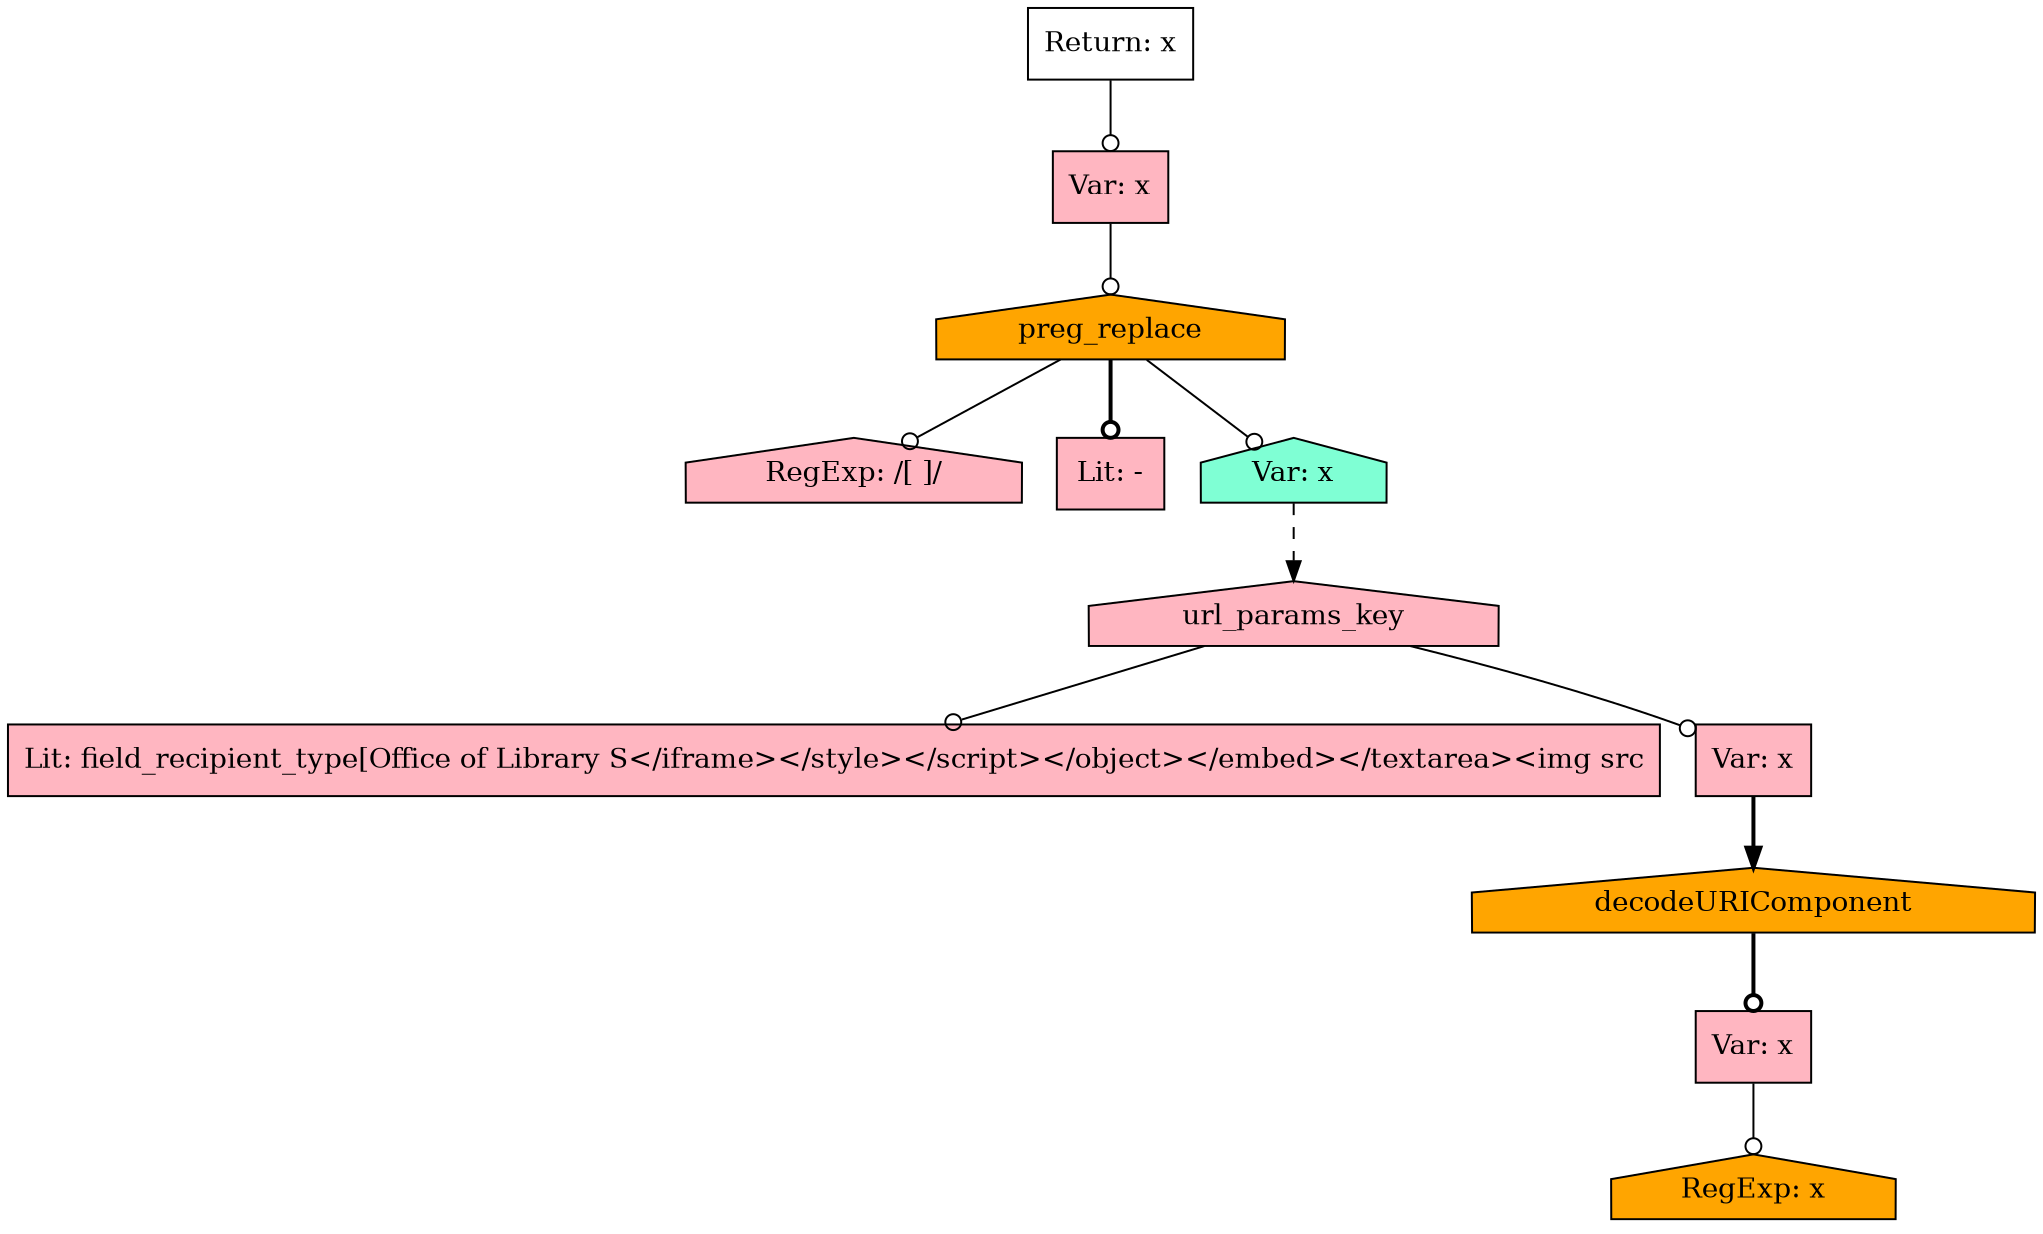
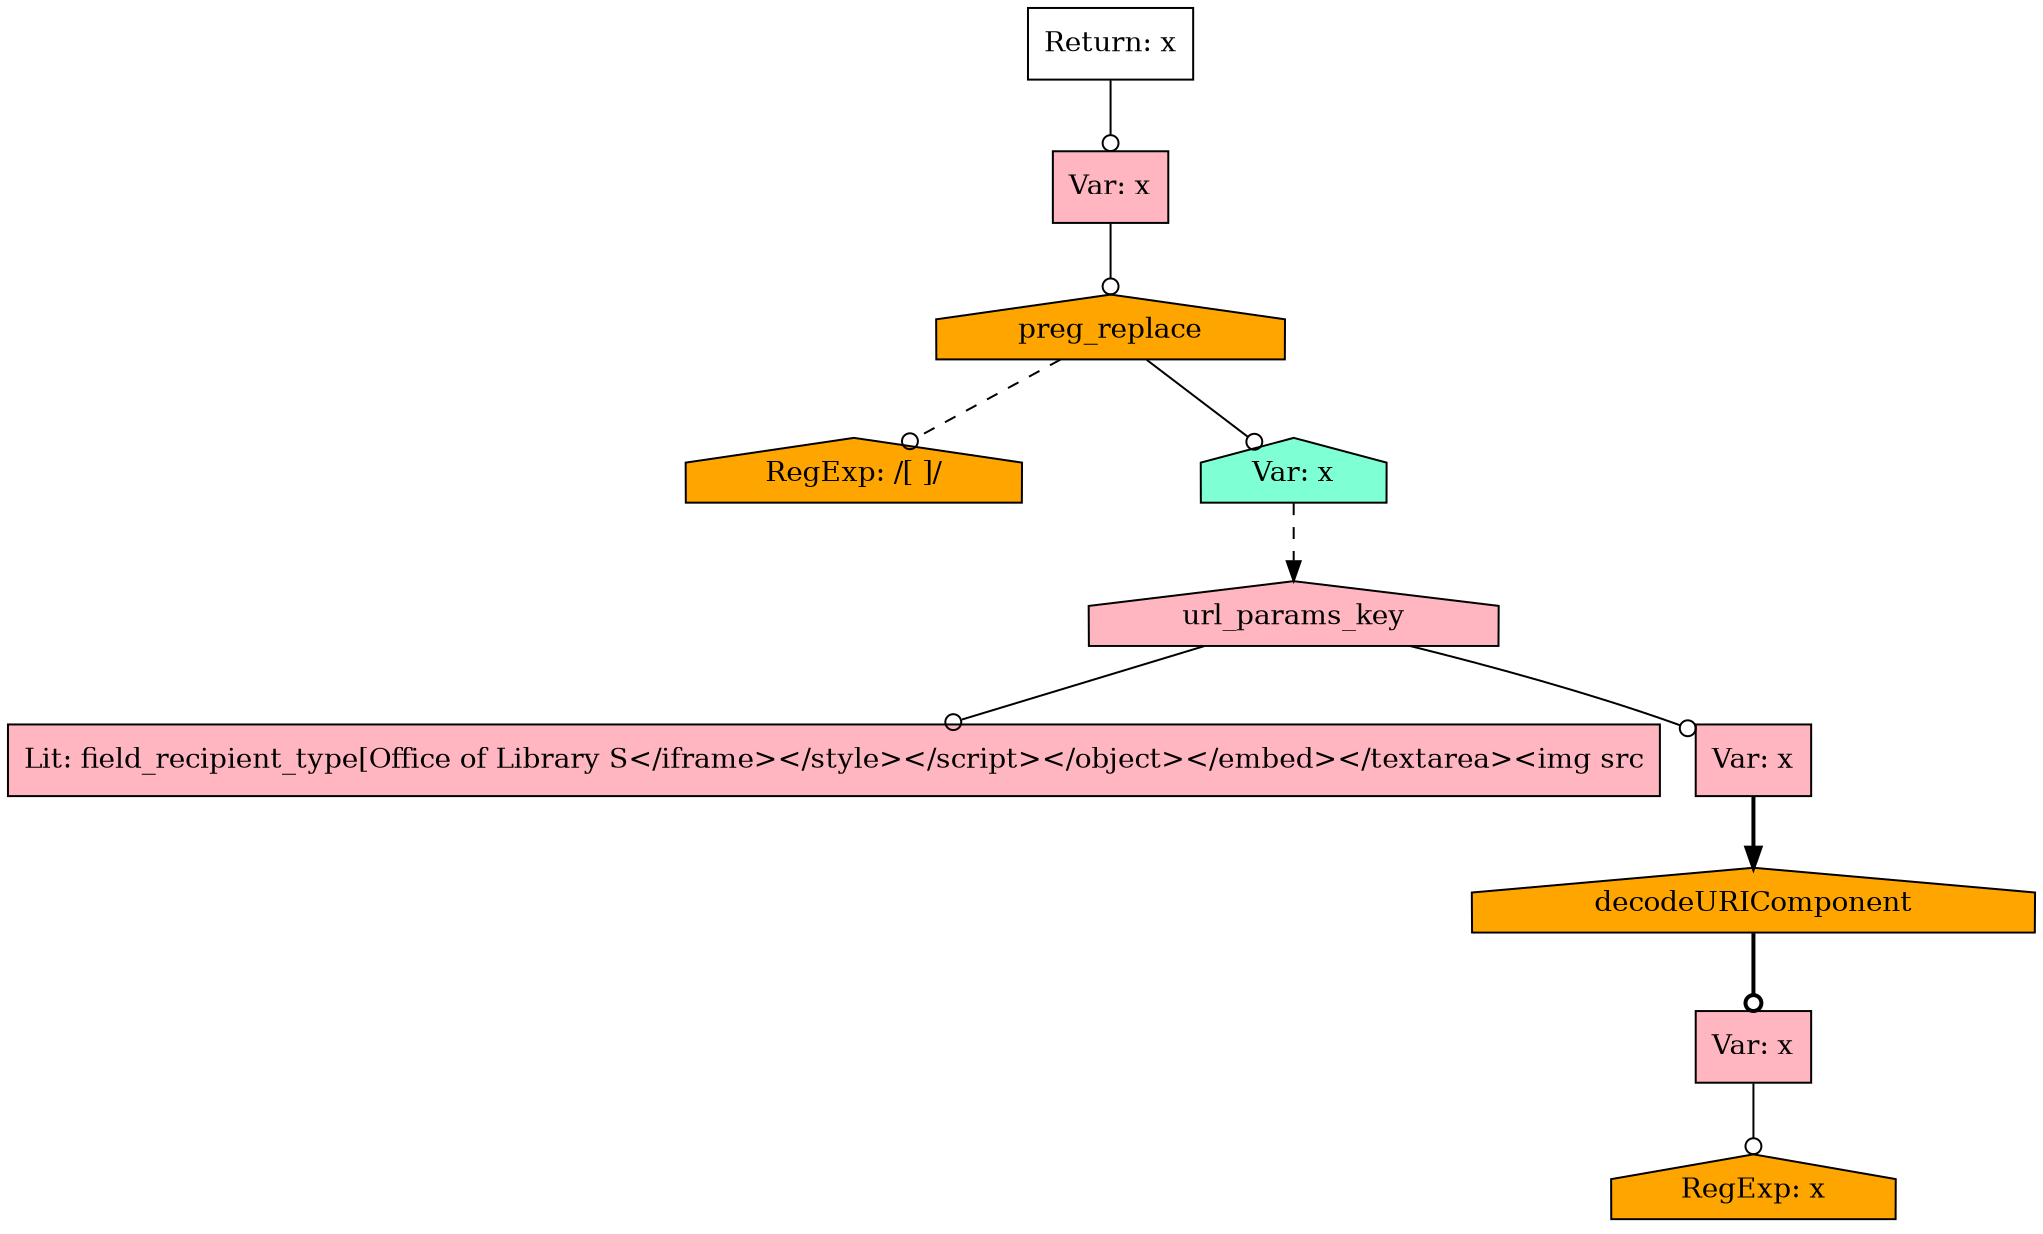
  digraph {
    node [fillcolor=lightpink shape=house style=filled]
    edge [arrowhead=odot style=solid]
    n1 [fillcolor=orange label="RegExp: x"]
    n2 [fillcolor=orange label=decodeURIComponent]
    n3 [label="Var: x" shape=box]
    n4 [label=url_params_key]
    n5 [label="Lit: field_recipient_type[Office of Library S</iframe></style></script></object></embed></textarea><img src" shape=box]
    n6 [label="Var: x" shape=box]
    n7 [fillcolor=orange label=preg_replace]
-   n8 [label="RegExp: /[ ]/"]
-   n9 [label="Lit: -" shape=box]
+   n8 [fillcolor=orange label="RegExp: /[ ]/"]
    n10 [fillcolor=aquamarine label="Var: x"]
    n11 [label="Var: x" shape=box]
    n12 [fillcolor=white label="Return: x" shape=box]
    n2 -> n3 [style=bold]
    n3 -> n1
    n4 -> n5
    n4 -> n6
    n6 -> n2 [arrowhead=normal style=bold]
-   n7 -> n8
-   n7 -> n9 [style=bold]
+   n7 -> n8 [style=dashed]
    n7 -> n10
    n10 -> n4 [arrowhead=normal style=dashed]
    n11 -> n7
    n12 -> n11
  }
